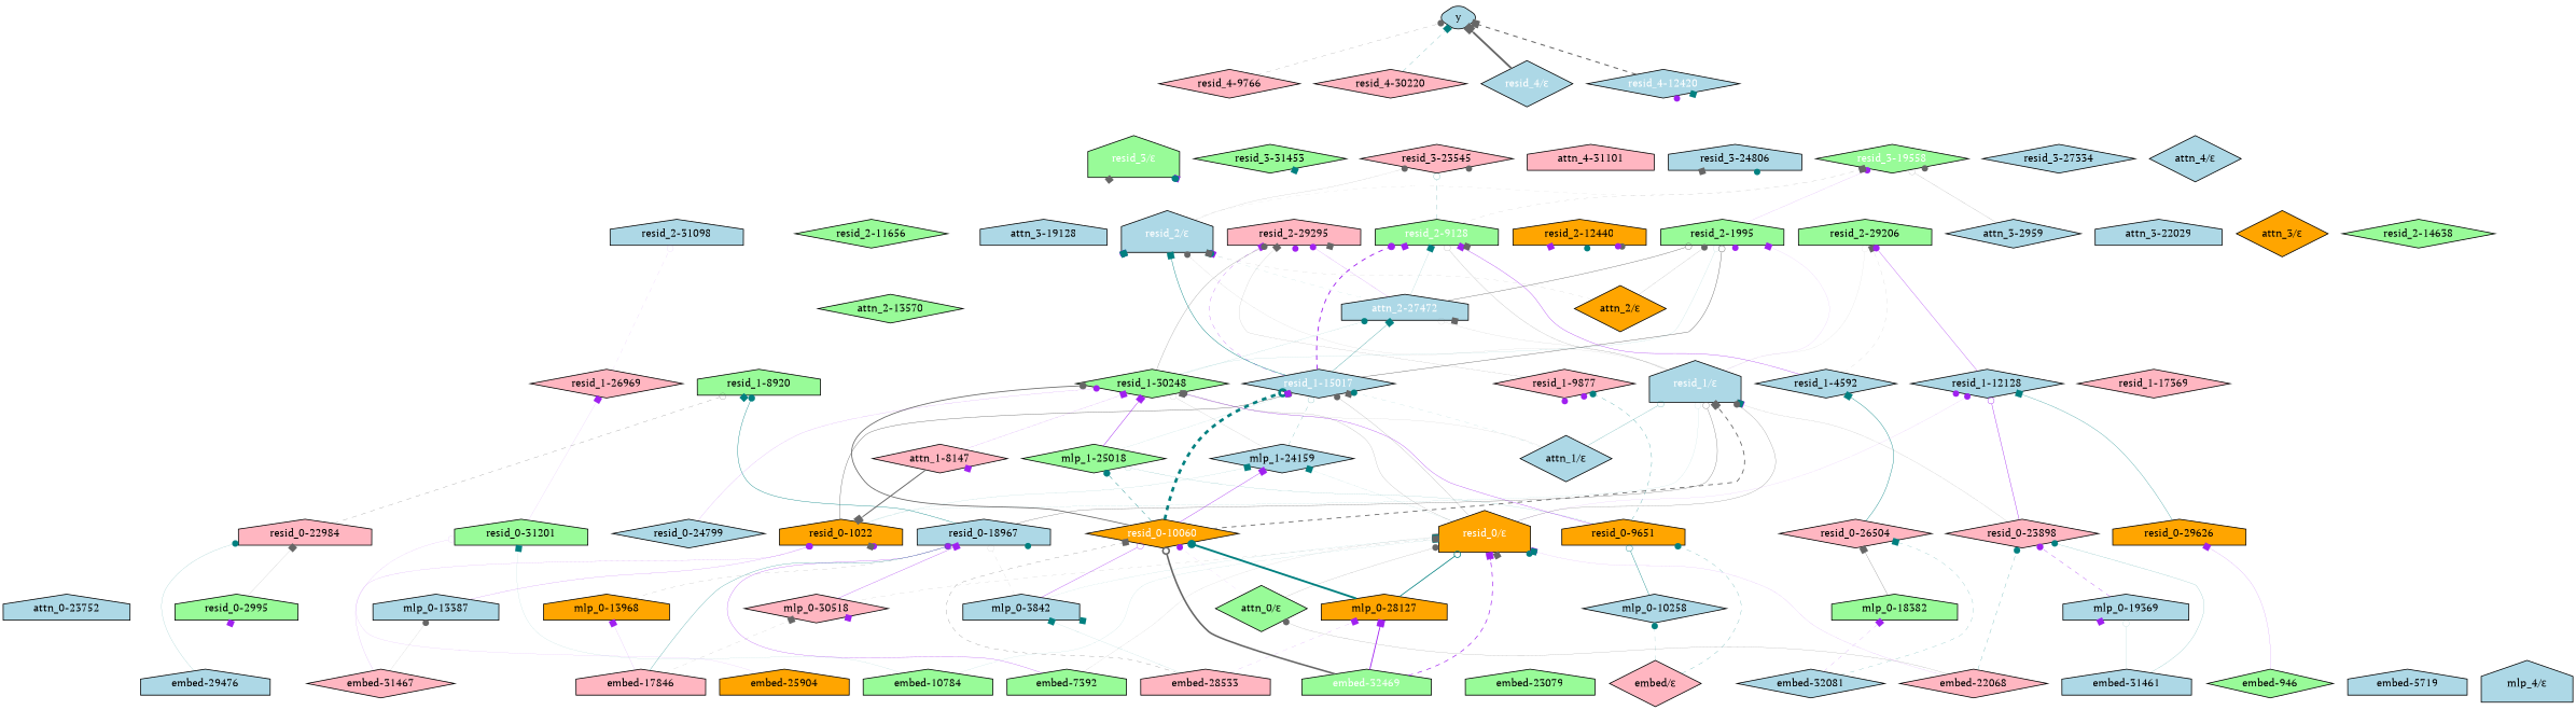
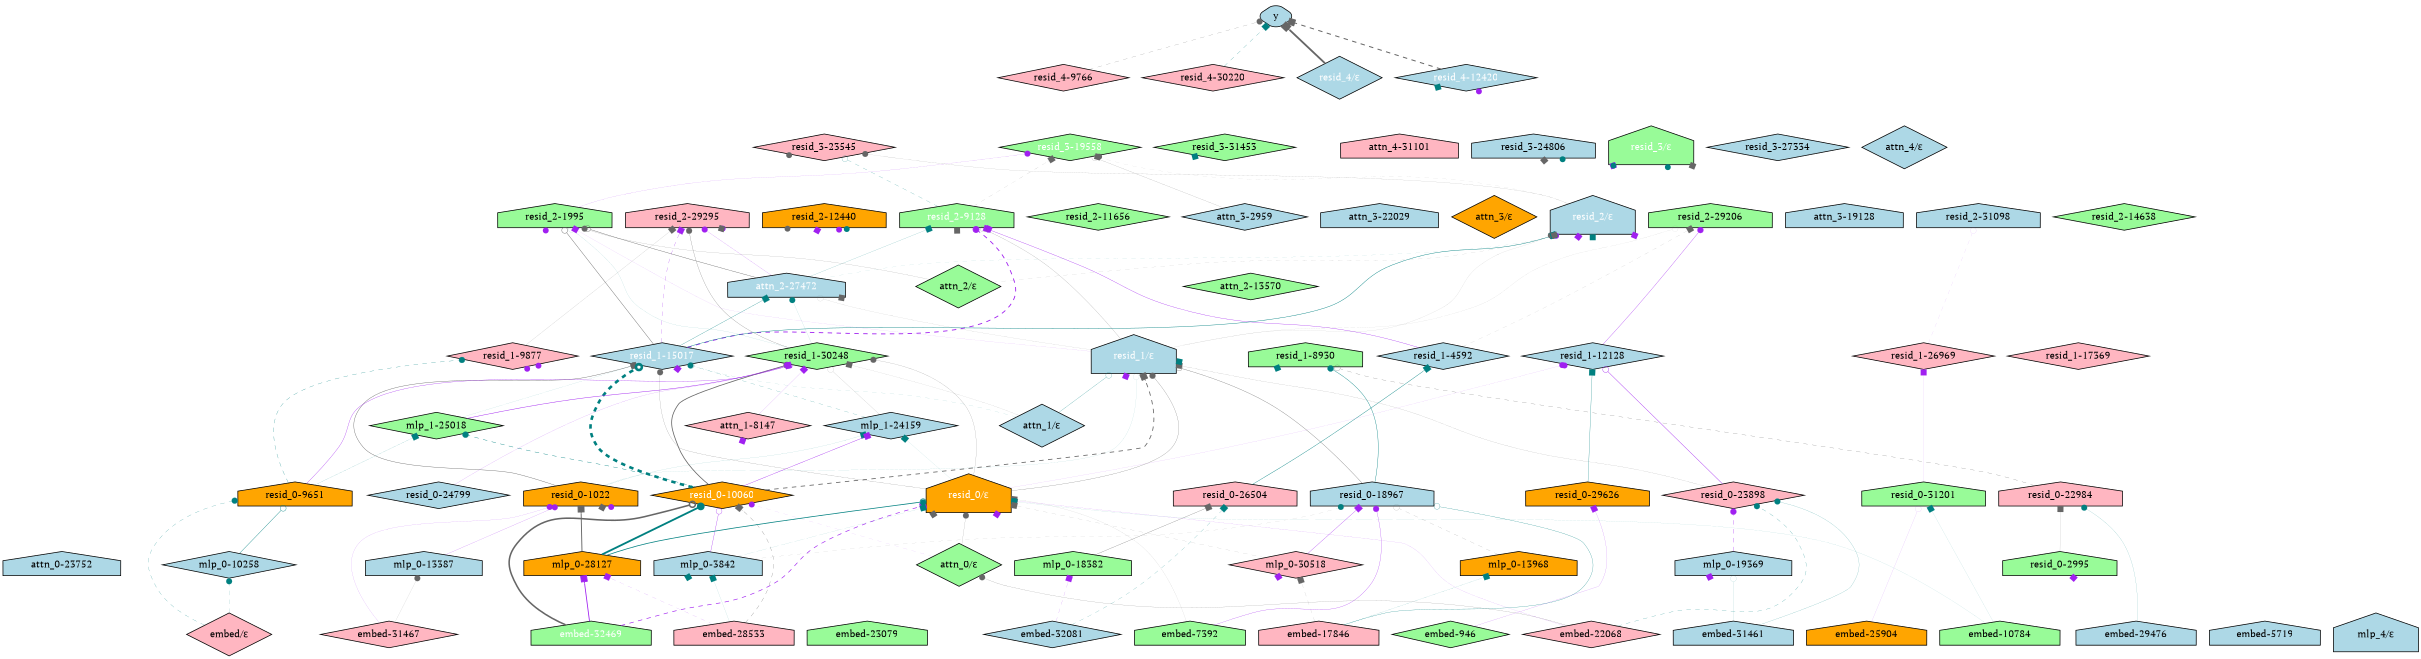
  digraph {
    fontname="PT Serif"
    newrank=true
    rankdir=BT
    node [fillcolor=lightblue fontcolor="#000000" fontname="PT Serif" shape=house style=filled]
    edge [arrowhead=box color=purple fontname="PT Serif" style=bold]
    n1 [label="attn_0-23752"]
    "attn_0/ε" [fillcolor=palegreen fixedsize=true height=0.8 shape=diamond width=1.6]
    n3 [fillcolor=palegreen label="embed-946" shape=diamond]
    n4 [label="embed-5719"]
    n5 [fillcolor=palegreen label="embed-7392"]
    n6 [fillcolor=palegreen label="embed-10784"]
    n7 [fillcolor=lightpink label="embed-17846"]
    n8 [fillcolor=lightpink label="embed-22068" shape=diamond]
    n9 [fillcolor=palegreen label="embed-23079"]
    n10 [fillcolor=orange label="embed-25904"]
    n11 [fillcolor=lightpink label="embed-28533"]
    n12 [label="embed-29476"]
    n13 [label="embed-31461"]
    n14 [fillcolor=lightpink label="embed-31467" shape=diamond]
    n15 [label="embed-32081" shape=diamond]
    n16 [fillcolor=palegreen fontcolor="#ffffff" label="embed-32469"]
    "embed/ε" [fillcolor=lightpink fixedsize=true height=0.8 shape=diamond width=1.6]
    n18 [fillcolor=palegreen fontcolor="#ffffff" label="resid_3-19558" shape=diamond]
    n19 [fillcolor=lightpink label="resid_3-23545" shape=diamond]
    n20 [label="resid_3-24806"]
    n21 [label="resid_3-27334" shape=diamond]
    n22 [fillcolor=palegreen label="resid_3-31453" shape=diamond]
    "resid_3/ε" [fillcolor=palegreen fixedsize=true fontcolor="#ffffff" height=0.8 width=1.6]
    n24 [fillcolor=palegreen label="resid_0-2995"]
    n25 [label="mlp_0-3842"]
    n26 [label="mlp_0-10258" shape=diamond]
    n27 [label="mlp_0-13387"]
    n28 [fillcolor=orange label="mlp_0-13968"]
    n29 [fillcolor=palegreen label="mlp_0-18382"]
    n30 [label="mlp_0-19369"]
    n31 [fillcolor=orange label="mlp_0-28127"]
    n32 [fillcolor=lightpink label="mlp_0-30518" shape=diamond]
    n33 [fillcolor=orange label="resid_0-1022"]
    n34 [fillcolor=orange label="resid_0-9651"]
    n35 [fillcolor=orange fontcolor="#ffffff" label="resid_0-10060" shape=diamond]
    n36 [label="resid_0-18967"]
    n37 [fillcolor=lightpink label="resid_0-22984"]
    n38 [fillcolor=lightpink label="resid_0-23898" shape=diamond]
    n39 [label="resid_0-24799" shape=diamond]
-   n40 [fillcolor=lightpink label="resid_0-26504" shape=diamond]
+   n40 [fillcolor=lightpink label="resid_0-26504"]
    n41 [fillcolor=orange label="resid_0-29626"]
    n42 [fillcolor=palegreen label="resid_0-31201"]
    "resid_0/ε" [fillcolor=orange fixedsize=true fontcolor="#ffffff" height=0.8 width=1.6]
    n44 [fillcolor=lightpink label="attn_1-8147" shape=diamond]
    "attn_1/ε" [fixedsize=true height=0.8 shape=diamond width=1.6]
    n46 [label="mlp_1-24159" shape=diamond]
    n47 [fillcolor=palegreen label="mlp_1-25018" shape=diamond]
    n48 [label="resid_1-4592" shape=diamond]
-   n49 [fillcolor=palegreen label="resid_1-8920"]
+   n49 [fillcolor=palegreen label="resid_1-8930"]
    n50 [fillcolor=lightpink label="resid_1-9877" shape=diamond]
    n51 [label="resid_1-12128" shape=diamond]
    n52 [fontcolor="#ffffff" label="resid_1-15017" shape=diamond]
    n53 [fillcolor=lightpink label="resid_1-17369" shape=diamond]
    n54 [fillcolor=lightpink label="resid_1-26969" shape=diamond]
    n55 [fillcolor=palegreen label="resid_1-30248" shape=diamond]
    "resid_1/ε" [fixedsize=true fontcolor="#ffffff" height=0.8 width=1.6]
    n57 [fillcolor=palegreen label="attn_2-13570" shape=diamond]
    n58 [fontcolor="#ffffff" label="attn_2-27472"]
-   "attn_2/ε" [fillcolor=orange fixedsize=true height=0.8 shape=diamond width=1.6]
+   "attn_2/ε" [fillcolor=palegreen fixedsize=true height=0.8 shape=diamond width=1.6]
    n60 [fillcolor=palegreen label="resid_2-1995"]
    n61 [fillcolor=palegreen fontcolor="#ffffff" label="resid_2-9128"]
    n62 [fillcolor=palegreen label="resid_2-11656" shape=diamond]
    n63 [fillcolor=orange label="resid_2-12440"]
    n64 [fillcolor=palegreen label="resid_2-14638" shape=diamond]
    n65 [fillcolor=palegreen label="resid_2-29206"]
    n66 [fillcolor=lightpink label="resid_2-29295"]
    n67 [label="resid_2-31098"]
    "resid_2/ε" [fixedsize=true fontcolor="#ffffff" height=0.8 width=1.6]
    n69 [label="attn_3-2959" shape=diamond]
    n70 [label="attn_3-19128"]
    n71 [label="attn_3-22029"]
    "attn_3/ε" [fillcolor=orange fixedsize=true height=0.8 shape=diamond width=1.6]
    n73 [fillcolor=lightpink label="attn_4-31101"]
    "attn_4/ε" [fixedsize=true height=0.8 shape=diamond width=1.6]
    "mlp_4/ε" [fixedsize=true height=0.8 width=1.6]
    n76 [fillcolor=lightpink label="resid_4-9766" shape=diamond]
    n77 [fontcolor="#ffffff" label="resid_4-12420" shape=diamond]
    n78 [fillcolor=lightpink label="resid_4-30220" shape=diamond]
    "resid_4/ε" [fixedsize=true fontcolor="#ffffff" height=0.8 shape=diamond width=1.6]
    y [shape=diamond style="rounded,filled" fontcolor=""]
    subgraph sub_1 {
      rank=same
      n1
      "attn_0/ε"
    }
    subgraph sub_2 {
      rank=same
      n3
      n4
      n5
      n6
      n7
      n8
      n9
      n10
      n11
      n12
      n13
      n14
      n15
      n16
      "embed/ε"
    }
    subgraph sub_3 {
      rank=same
    }
    subgraph sub_4 {
      rank=same
      n18
      n19
      n20
      n21
      n22
      "resid_3/ε"
    }
    subgraph sub_5 {
      rank=same
      n24
      n25
      n26
      n27
      n28
      n29
      n30
      n31
      n32
    }
    subgraph sub_6 {
      rank=same
      n33
      n34
      n35
      n36
      n37
      n38
      n39
      n40
      n41
      n42
      "resid_0/ε"
    }
    subgraph sub_7 {
      rank=same
      n44
      "attn_1/ε"
    }
    subgraph sub_8 {
      rank=same
      n46
      n47
    }
    subgraph sub_9 {
      rank=same
      n48
      n49
      n50
      n51
      n52
      n53
      n54
      n55
      "resid_1/ε"
    }
    subgraph sub_10 {
      rank=same
      n57
      n58
      "attn_2/ε"
    }
    subgraph sub_11 {
      rank=same
    }
    subgraph sub_12 {
      rank=same
      n60
      n61
      n62
      n63
      n64
      n65
      n66
      n67
      "resid_2/ε"
    }
    subgraph sub_13 {
      rank=same
      n69
      n70
      n71
      "attn_3/ε"
    }
    subgraph sub_14 {
      rank=same
      n73
      "attn_4/ε"
    }
    subgraph sub_15 {
      rank=same
      "mlp_4/ε"
    }
    subgraph sub_16 {
      rank=same
      n76
      n77
      n78
      "resid_4/ε"
    }
    "attn_0/ε" -> n33 [arrowhead=dot penwidth=0.02050667256116867 style=solid]
    "attn_0/ε" -> n34 [arrowhead=odot penwidth=0.030585002154111862 style=solid]
    "attn_0/ε" -> n35 [arrowhead=dot penwidth=0.07644727826118469 style=dashed]
    "attn_0/ε" -> n36 [arrowhead=dot color=teal penwidth=0.01760878600180149]
    "attn_0/ε" -> n38 [arrowhead=odot penwidth=0.03767477720975876 style=dashed]
    "attn_0/ε" -> "resid_0/ε" [arrowhead=dot color=gray40 penwidth=0.1864067167043686]
    n3 -> n41 [penwidth=0.17132003605365753 style=solid]
    n3 -> "resid_0/ε" [arrowhead=dot color=gray40 penwidth=0.03205015882849693 style=dashed]
    n5 -> "attn_0/ε" [arrowhead=odot penwidth=0.01659770868718624]
    n5 -> n32 [penwidth=0.037875641137361526]
    n5 -> n36 [arrowhead=dot penwidth=0.3234090209007263]
    n5 -> "resid_0/ε" [color=gray40 penwidth=0.09101343899965286 style=solid]
    n6 -> n42 [color=teal penwidth=0.08856398612260818]
    n6 -> "resid_0/ε" [color=teal penwidth=0.0772106796503067]
-   n7 -> n28 [penwidth=0.1120024248957634]
+   n7 -> n28 [color=teal penwidth=0.1120024248957634]
    n7 -> n32 [color=gray40 penwidth=0.12499513477087021 style=dashed]
    n7 -> n36 [arrowhead=odot color=teal penwidth=0.3164239227771759]
    n8 -> "attn_0/ε" [arrowhead=dot color=gray40 penwidth=0.20562955737113953]
    n8 -> n30 [penwidth=0.04903732240200043 style=dashed]
    n8 -> n38 [arrowhead=dot color=teal penwidth=0.2660962641239166 style=dashed]
    n8 -> "resid_0/ε" [arrowhead=odot penwidth=0.10774028301239014 style=solid]
    n9 -> "resid_0/ε" [color=gray40 penwidth=0.044613949954509735 style=dashed]
    n10 -> n42 [arrowhead=odot penwidth=0.09716711938381195 style=solid]
    n10 -> "resid_0/ε" [color=gray40 penwidth=0.028312837705016136 style=dashed]
    n11 -> n25 [color=teal penwidth=0.08621443808078766 style=solid]
    n11 -> n31 [penwidth=0.12938560545444489 style=dashed]
    n11 -> n35 [color=gray40 penwidth=0.3282296359539032 style=dashed]
    n11 -> n36 [arrowhead=odot penwidth=0.05463281646370888 style=solid]
    n11 -> "resid_0/ε" [arrowhead=odot color=teal penwidth=0.04531228914856911 style=solid]
    n12 -> n24 [penwidth=0.05102063715457916 style=solid]
    n12 -> n37 [arrowhead=dot color=teal penwidth=0.15046264231204987]
    n13 -> n30 [arrowhead=odot color=teal penwidth=0.11637862771749496]
    n13 -> n38 [arrowhead=dot color=teal penwidth=0.1821749061346054]
    n13 -> "resid_0/ε" [arrowhead=dot color=teal penwidth=0.01650477759540081 style=dashed]
    n14 -> n27 [arrowhead=dot color=gray40 penwidth=0.10552437603473663 style=solid]
    n14 -> n33 [arrowhead=dot penwidth=0.1286287158727646 style=solid]
    n15 -> n29 [penwidth=0.15744942426681519 style=dashed]
    n15 -> n40 [color=teal penwidth=0.204723060131073 style=dashed]
    n15 -> "resid_0/ε" [arrowhead=odot penwidth=0.029001811519265175 style=solid]
    n16 -> n25 [color=teal penwidth=0.05800899490714073]
    n16 -> n31 [penwidth=1.1309814453125 style=solid]
    n16 -> n35 [arrowhead=odot color=gray40 penwidth=2.113710880279541]
    n16 -> "resid_0/ε" [penwidth=0.8580579161643982 style=dashed]
    "embed/ε" -> n26 [arrowhead=dot color=teal penwidth=0.1564299762248993 style=dashed]
    "embed/ε" -> n34 [arrowhead=dot color=teal penwidth=0.25892624258995056 style=dashed]
    "embed/ε" -> "resid_0/ε" [arrowhead=odot color=gray40 penwidth=0.06340464949607849 style=solid]
    n18 -> n77 [color=teal penwidth=0.06402503699064255 style=dashed]
    n20 -> n77 [arrowhead=dot penwidth=0.011576756834983826 style=solid]
    "resid_3/ε" -> n77 [arrowhead=odot color=teal penwidth=0.011000996455550194 style=dashed]
    n24 -> n37 [color=gray40 penwidth=0.14274907112121582 style=solid]
    n25 -> n33 [color=gray40 penwidth=0.03391234949231148]
    n25 -> n35 [arrowhead=odot penwidth=0.399600088596344 style=solid]
    n25 -> n36 [arrowhead=odot color=gray40 penwidth=0.09543061256408691 style=dashed]
    n25 -> "resid_0/ε" [color=teal penwidth=0.06975865364074707 style=solid]
    n26 -> n34 [arrowhead=odot color=teal penwidth=0.49149832129478455]
    n26 -> "resid_0/ε" [arrowhead=dot color=teal penwidth=0.017083672806620598]
    n27 -> n33 [arrowhead=dot penwidth=0.19476817548274994 style=solid]
    n28 -> n36 [arrowhead=odot color=gray40 penwidth=0.17026805877685547 style=dashed]
    n29 -> n40 [color=gray40 penwidth=0.34254011511802673 style=solid]
    n29 -> "resid_0/ε" [penwidth=0.020749596878886223 style=solid]
    n30 -> n38 [arrowhead=dot penwidth=0.3994424641132355 style=dashed]
    n30 -> "resid_0/ε" [color=teal penwidth=0.05994429439306259 style=dashed]
-   n44 -> n33 [color=gray40 penwidth=1.2585147619247437 style=solid]
+   n31 -> n33 [color=gray40 penwidth=1.2585147619247437 style=solid]
    n31 -> n35 [arrowhead=dot color=teal penwidth=2.4937829971313477 style=solid]
    n31 -> "resid_0/ε" [arrowhead=odot color=teal penwidth=1.0034716129302979]
    n32 -> n36 [penwidth=0.36726123094558716 style=solid]
    n32 -> "resid_0/ε" [color=gray40 penwidth=0.12256816774606705 style=dashed]
    n33 -> n46 [color=teal penwidth=0.09563110023736954]
    n33 -> n47 [arrowhead=odot color=gray40 penwidth=0.04150433465838432 style=solid]
    n33 -> n49 [color=teal penwidth=0.05736850947141647 style=solid]
    n33 -> n52 [arrowhead=dot color=gray40 penwidth=0.5216678977012634 style=solid]
    n33 -> n55 [arrowhead=odot color=teal penwidth=0.06251924484968185]
    n33 -> "resid_1/ε" [arrowhead=odot color=teal penwidth=0.07626923173666]
-   n34 -> n47 [arrowhead=odot color=teal penwidth=0.12474167346954346]
+   n34 -> n47 [color=teal penwidth=0.12474167346954346]
    n34 -> n50 [arrowhead=dot color=teal penwidth=0.334463506937027 style=dashed]
    n34 -> n52 [color=gray40 penwidth=0.05261341854929924 style=dashed]
    n34 -> n55 [arrowhead=odot penwidth=0.394018292427063 style=solid]
    n34 -> "resid_1/ε" [penwidth=0.05787360668182373]
    n35 -> n44 [penwidth=0.030896121636033058 style=solid]
    n35 -> n46 [penwidth=0.46491923928260803]
    n35 -> n47 [arrowhead=dot color=teal penwidth=0.5059417486190796 style=dashed]
    n35 -> n52 [arrowhead=odot color=teal penwidth=3.534454584121704 style=dashed]
    n35 -> n55 [arrowhead=dot color=gray40 penwidth=1.0618642568588257]
    n35 -> "resid_1/ε" [color=gray40 penwidth=1.097154140472412 style=dashed]
    n36 -> n49 [arrowhead=dot color=teal penwidth=0.49145230650901794 style=solid]
    n36 -> "resid_1/ε" [arrowhead=odot color=gray40 penwidth=0.40355369448661804]
    n37 -> n49 [arrowhead=odot color=gray40 penwidth=0.30199918150901794 style=dashed]
    n37 -> "resid_1/ε" [arrowhead=odot color=gray40 penwidth=0.06324097514152527 style=dashed]
    n38 -> n51 [arrowhead=odot penwidth=0.5219884514808655 style=solid]
    n38 -> "resid_1/ε" [color=gray40 penwidth=0.1390523761510849]
    n39 -> n47 [arrowhead=odot color=gray40 penwidth=0.06388289481401443 style=solid]
    n39 -> n55 [arrowhead=dot penwidth=0.1414266675710678 style=solid]
    n40 -> n48 [color=teal penwidth=0.5033097863197327]
    n40 -> n55 [arrowhead=odot penwidth=0.04192810878157616]
    n40 -> "resid_1/ε" [color=teal penwidth=0.01919872686266899]
    n41 -> n51 [color=teal penwidth=0.3556610643863678]
    n41 -> "resid_1/ε" [arrowhead=odot penwidth=0.022854279726743698]
    n42 -> n54 [penwidth=0.07926324009895325]
    "resid_0/ε" -> n46 [color=teal penwidth=0.07128843665122986 style=solid]
    "resid_0/ε" -> n47 [arrowhead=odot penwidth=0.06047855317592621]
    "resid_0/ε" -> n49 [arrowhead=odot penwidth=0.02605915255844593 style=dashed]
    "resid_0/ε" -> n50 [arrowhead=dot penwidth=0.05940587446093559]
    "resid_0/ε" -> n51 [arrowhead=dot penwidth=0.08125380426645279 style=solid]
    "resid_0/ε" -> n52 [arrowhead=dot color=gray40 penwidth=0.21675831079483032 style=solid]
    "resid_0/ε" -> n55 [arrowhead=dot color=gray40 penwidth=0.1960204690694809 style=solid]
    "resid_0/ε" -> "resid_1/ε" [arrowhead=dot color=gray40 penwidth=0.2977539002895355 style=solid]
    n44 -> n52 [penwidth=0.06541313976049423 style=solid]
    n44 -> n55 [penwidth=0.13708506524562836 style=solid]
    n44 -> "resid_1/ε" [arrowhead=odot color=gray40 penwidth=0.011782456189393997 style=dashed]
    "attn_1/ε" -> n50 [arrowhead=dot penwidth=0.014887265861034393]
    "attn_1/ε" -> n51 [arrowhead=dot penwidth=0.030934223905205727 style=dashed]
    "attn_1/ε" -> n52 [arrowhead=dot color=teal penwidth=0.0933883935213089 style=dashed]
    "attn_1/ε" -> n55 [color=gray40 penwidth=0.09837741404771805]
    "attn_1/ε" -> "resid_1/ε" [arrowhead=odot color=teal penwidth=0.25871002674102783 style=solid]
    n46 -> n52 [arrowhead=odot color=teal penwidth=0.22406306862831116 style=dashed]
    n46 -> n55 [arrowhead=odot color=gray40 penwidth=0.13525141775608063]
    n46 -> "resid_1/ε" [arrowhead=odot penwidth=0.030507110059261322]
    n47 -> n50 [arrowhead=odot penwidth=0.044408634305000305 style=dashed]
    n47 -> n52 [arrowhead=odot color=teal penwidth=0.07378118485212326 style=solid]
    n47 -> n55 [penwidth=0.5965777635574341]
    n48 -> n58 [color=gray40 penwidth=0.01333797350525856 style=solid]
    n48 -> n61 [penwidth=0.4176380932331085]
    n48 -> n65 [color=gray40 penwidth=0.10346222668886185 style=dashed]
    n48 -> "resid_2/ε" [penwidth=0.013006589375436306]
    n49 -> n62 [arrowhead=odot penwidth=0.01936117559671402 style=dashed]
    n49 -> "resid_2/ε" [arrowhead=dot penwidth=0.040719885379076004]
    n50 -> n58 [arrowhead=odot penwidth=0.019963186234235764 style=solid]
    n50 -> n60 [arrowhead=dot penwidth=0.015273703262209892 style=solid]
    n50 -> n66 [color=gray40 penwidth=0.13830669224262238]
    n51 -> n65 [arrowhead=dot penwidth=0.37877947092056274]
    n51 -> "resid_2/ε" [color=teal penwidth=0.05520997941493988]
    n52 -> n58 [color=teal penwidth=0.3539946973323822]
    n52 -> n60 [arrowhead=odot color=gray40 penwidth=0.5529002547264099 style=solid]
    n52 -> n61 [arrowhead=dot penwidth=1.183665156364441 style=dashed]
    n52 -> n63 [arrowhead=dot color=gray40 penwidth=0.03913610428571701]
    n52 -> n66 [penwidth=0.2986535131931305 style=dashed]
    n52 -> "resid_2/ε" [color=teal penwidth=0.5502060055732727]
    n54 -> n67 [arrowhead=odot penwidth=0.07980891317129135 style=dashed]
    n54 -> "resid_2/ε" [penwidth=0.017400212585926056 style=dashed]
    n55 -> n58 [arrowhead=dot color=teal penwidth=0.09775498509407043]
    n55 -> n60 [arrowhead=odot color=teal penwidth=0.09161174297332764]
    n55 -> n61 [penwidth=0.035243406891822815 style=solid]
    n55 -> n66 [arrowhead=dot color=gray40 penwidth=0.29742348194122314]
    n55 -> "resid_2/ε" [color=teal penwidth=0.05711070075631142 style=dashed]
    "resid_1/ε" -> n58 [arrowhead=odot color=gray40 penwidth=0.09884940832853317]
    "resid_1/ε" -> n60 [penwidth=0.0791565552353859]
    "resid_1/ε" -> n61 [arrowhead=odot color=gray40 penwidth=0.20475827157497406]
    "resid_1/ε" -> n63 [arrowhead=dot penwidth=0.011816038750112057 style=dashed]
    "resid_1/ε" -> n65 [arrowhead=odot color=gray40 penwidth=0.0684884786605835]
    "resid_1/ε" -> n66 [arrowhead=dot penwidth=0.04726734384894371 style=dashed]
    "resid_1/ε" -> "resid_2/ε" [arrowhead=dot color=gray40 penwidth=0.08861910551786423 style=solid]
    n57 -> n62 [arrowhead=odot penwidth=0.010294846259057522 style=dashed]
    n57 -> "resid_2/ε" [color=teal penwidth=0.028402723371982574]
    n58 -> n60 [arrowhead=odot color=gray40 penwidth=0.507688581943512]
    n58 -> n61 [color=teal penwidth=0.14041537046432495 style=solid]
    n58 -> n63 [penwidth=0.011971683241426945]
    n58 -> n66 [arrowhead=dot penwidth=0.17662487924098969 style=solid]
    n58 -> "resid_2/ε" [arrowhead=dot color=teal penwidth=0.07927501201629639 style=dashed]
    "attn_2/ε" -> n60 [arrowhead=dot color=gray40 penwidth=0.16963490843772888]
    "attn_2/ε" -> n61 [color=gray40 penwidth=0.030315155163407326 style=solid]
    "attn_2/ε" -> n63 [arrowhead=dot color=teal penwidth=0.013660521246492863 style=dashed]
    "attn_2/ε" -> n65 [arrowhead=odot penwidth=0.017004501074552536 style=solid]
    "attn_2/ε" -> n66 [color=gray40 penwidth=0.0514838881790638 style=dashed]
    "attn_2/ε" -> "resid_2/ε" [color=gray40 penwidth=0.10439838469028473 style=dashed]
    n60 -> n18 [arrowhead=dot penwidth=0.12035159766674042 style=solid]
    n60 -> n19 [arrowhead=dot color=gray40 penwidth=0.022433895617723465 style=dashed]
    n61 -> n18 [color=gray40 penwidth=0.1167997270822525 style=dashed]
    n61 -> n19 [arrowhead=odot color=teal penwidth=0.2385670244693756 style=dashed]
    n61 -> n20 [arrowhead=odot color=gray40 penwidth=0.06295356154441833 style=solid]
    n61 -> n22 [color=teal penwidth=0.04044231027364731 style=dashed]
    n61 -> "resid_3/ε" [penwidth=0.01866387017071247 style=solid]
    n63 -> n18 [arrowhead=odot color=teal penwidth=0.029960939660668373 style=dashed]
    n63 -> n19 [arrowhead=odot penwidth=0.013640357181429863 style=solid]
    n65 -> n20 [arrowhead=dot color=teal penwidth=0.016511334106326103]
    n65 -> "resid_3/ε" [arrowhead=dot color=teal penwidth=0.022375687956809998 style=dashed]
    n66 -> n18 [arrowhead=odot penwidth=0.03979453444480896]
    n66 -> n19 [arrowhead=odot color=gray40 penwidth=0.02152775414288044 style=solid]
    n66 -> n22 [arrowhead=odot penwidth=0.04694719612598419 style=dashed]
    n66 -> "resid_3/ε" [arrowhead=dot color=teal penwidth=0.011585298925638199]
    n67 -> "resid_3/ε" [arrowhead=odot penwidth=0.038044121116399765 style=solid]
    "resid_2/ε" -> n18 [color=gray40 penwidth=0.06895434856414795 style=dashed]
    "resid_2/ε" -> n19 [arrowhead=dot color=gray40 penwidth=0.12686437368392944]
    "resid_2/ε" -> n20 [color=gray40 penwidth=0.020865146070718765 style=dashed]
    "resid_2/ε" -> n22 [arrowhead=odot penwidth=0.010099508799612522]
    "resid_2/ε" -> "resid_3/ε" [arrowhead=odot color=teal penwidth=0.0331442765891552 style=solid]
    n69 -> n18 [arrowhead=odot color=gray40 penwidth=0.1852092146873474]
    n70 -> "resid_3/ε" [color=gray40 penwidth=0.010763834230601788 style=solid]
    n71 -> n18 [arrowhead=dot color=gray40 penwidth=0.02718055620789528]
    "attn_3/ε" -> n18 [arrowhead=odot color=teal penwidth=0.03262089565396309 style=solid]
    n73 -> n77 [arrowhead=odot color=teal penwidth=0.02979869768023491 style=dashed]
    n76 -> y [arrowhead=dot color=gray40 penwidth=0.23256148397922516 style=dashed]
    n77 -> y [color=gray40 penwidth=1.3541401624679565 style=dashed]
    n78 -> y [color=teal penwidth=0.2663307189941406 style=dashed]
    "resid_4/ε" -> y [color=gray40 penwidth=2.4701521396636963 style=solid]
  }
